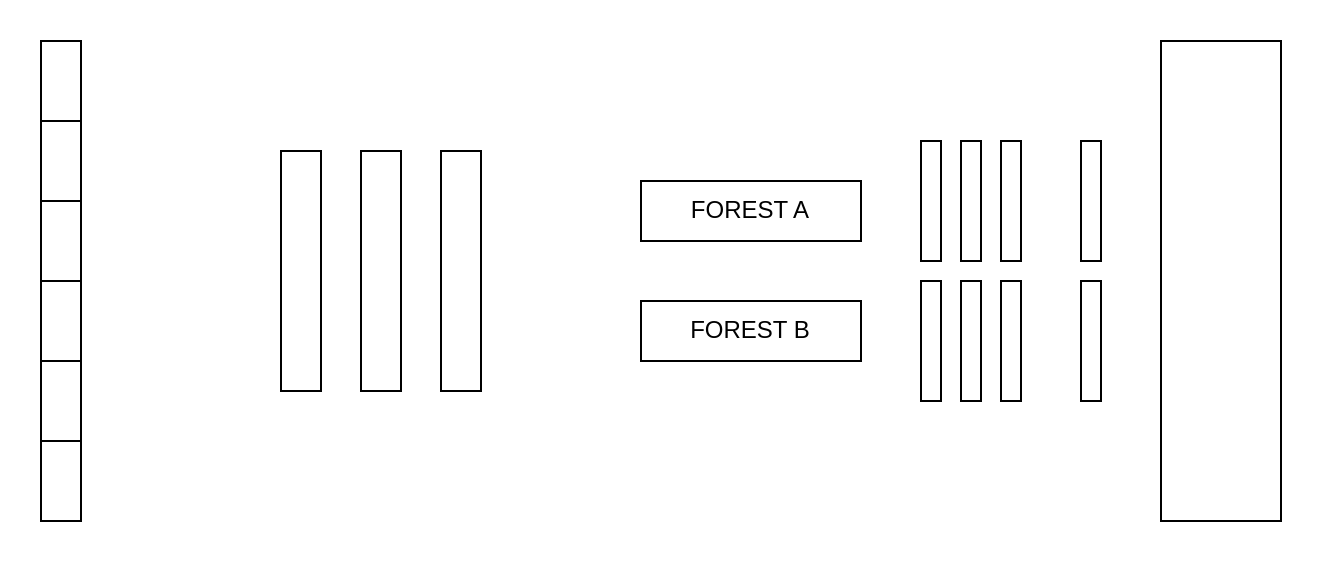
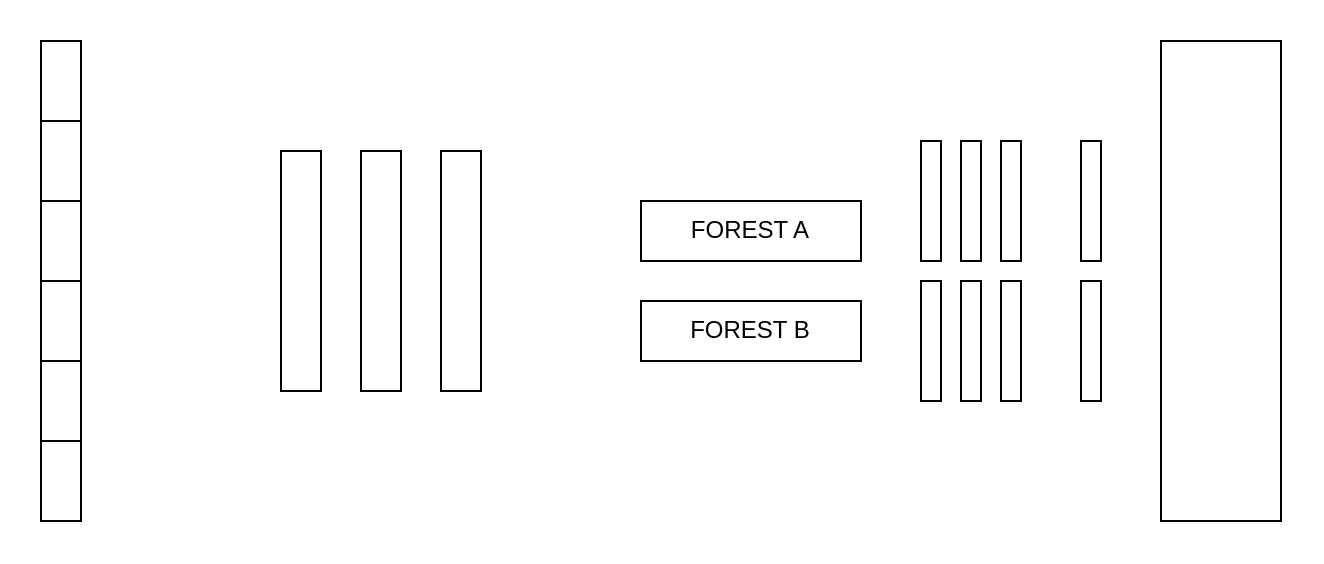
  <mxCell id="0" />
  <mxCell id="1" parent="0" />
  <mxCell id="2" value="" style="rounded=0;whiteSpace=wrap;html=1;direction=south;" vertex="1" parent="1"><mxGeometry x="20" y="20" width="20" height="240" as="geometry" /></mxCell>
- <mxCell id="3" value="FOREST A" style="rounded=0;whiteSpace=wrap;html=1;" vertex="1" parent="1"><mxGeometry x="320" y="90" width="110" height="30" as="geometry" /></mxCell>
+ <mxCell id="3" value="FOREST A" style="rounded=0;whiteSpace=wrap;html=1;" vertex="1" parent="1"><mxGeometry x="320" y="100" width="110" height="30" as="geometry" /></mxCell>
  <mxCell id="4" value="" style="rounded=0;whiteSpace=wrap;html=1;direction=south;" vertex="1" parent="1"><mxGeometry x="220" y="75" width="20" height="120" as="geometry" /></mxCell>
  <mxCell id="5" value="" style="rounded=0;whiteSpace=wrap;html=1;direction=south;" vertex="1" parent="1"><mxGeometry x="180" y="75" width="20" height="120" as="geometry" /></mxCell>
  <mxCell id="6" value="" style="rounded=0;whiteSpace=wrap;html=1;direction=south;" vertex="1" parent="1"><mxGeometry x="140" y="75" width="20" height="120" as="geometry" /></mxCell>
  <mxCell id="7" value="FOREST B" style="rounded=0;whiteSpace=wrap;html=1;" vertex="1" parent="1"><mxGeometry x="320" y="150" width="110" height="30" as="geometry" /></mxCell>
  <mxCell id="8" value="" style="endArrow=none;html=1;rounded=0;entryX=0.5;entryY=1;entryDx=0;entryDy=0;exitX=0.5;exitY=0;exitDx=0;exitDy=0;" edge="1" parent="1" source="2" target="2"><mxGeometry width="50" height="50" relative="1" as="geometry"><mxPoint x="40" y="135" as="sourcePoint" /><mxPoint x="240" y="230" as="targetPoint" /></mxGeometry></mxCell>
  <mxCell id="9" value="" style="rounded=0;whiteSpace=wrap;html=1;" vertex="1" parent="1"><mxGeometry x="20" y="60" width="20" height="40" as="geometry" /></mxCell>
  <mxCell id="10" value="" style="rounded=0;whiteSpace=wrap;html=1;" vertex="1" parent="1"><mxGeometry x="20" y="180" width="20" height="40" as="geometry" /></mxCell>
  <mxCell id="11" value="" style="rounded=0;whiteSpace=wrap;html=1;direction=south;" vertex="1" parent="1"><mxGeometry x="580" y="20" width="60" height="240" as="geometry" /></mxCell>
  <mxCell id="12" value="" style="rounded=0;whiteSpace=wrap;html=1;" vertex="1" parent="1"><mxGeometry x="500" y="140" width="10" height="60" as="geometry" /></mxCell>
  <mxCell id="13" value="" style="rounded=0;whiteSpace=wrap;html=1;" vertex="1" parent="1"><mxGeometry x="480" y="140" width="10" height="60" as="geometry" /></mxCell>
  <mxCell id="14" value="" style="rounded=0;whiteSpace=wrap;html=1;" vertex="1" parent="1"><mxGeometry x="460" y="140" width="10" height="60" as="geometry" /></mxCell>
  <mxCell id="15" value="" style="rounded=0;whiteSpace=wrap;html=1;" vertex="1" parent="1"><mxGeometry x="540" y="70" width="10" height="60" as="geometry" /></mxCell>
  <mxCell id="16" value="" style="rounded=0;whiteSpace=wrap;html=1;" vertex="1" parent="1"><mxGeometry x="500" y="70" width="10" height="60" as="geometry" /></mxCell>
  <mxCell id="17" value="" style="rounded=0;whiteSpace=wrap;html=1;" vertex="1" parent="1"><mxGeometry x="540" y="140" width="10" height="60" as="geometry" /></mxCell>
  <mxCell id="18" value="" style="rounded=0;whiteSpace=wrap;html=1;" vertex="1" parent="1"><mxGeometry x="480" y="70" width="10" height="60" as="geometry" /></mxCell>
  <mxCell id="19" value="" style="rounded=0;whiteSpace=wrap;html=1;" vertex="1" parent="1"><mxGeometry x="460" y="70" width="10" height="60" as="geometry" /></mxCell>
